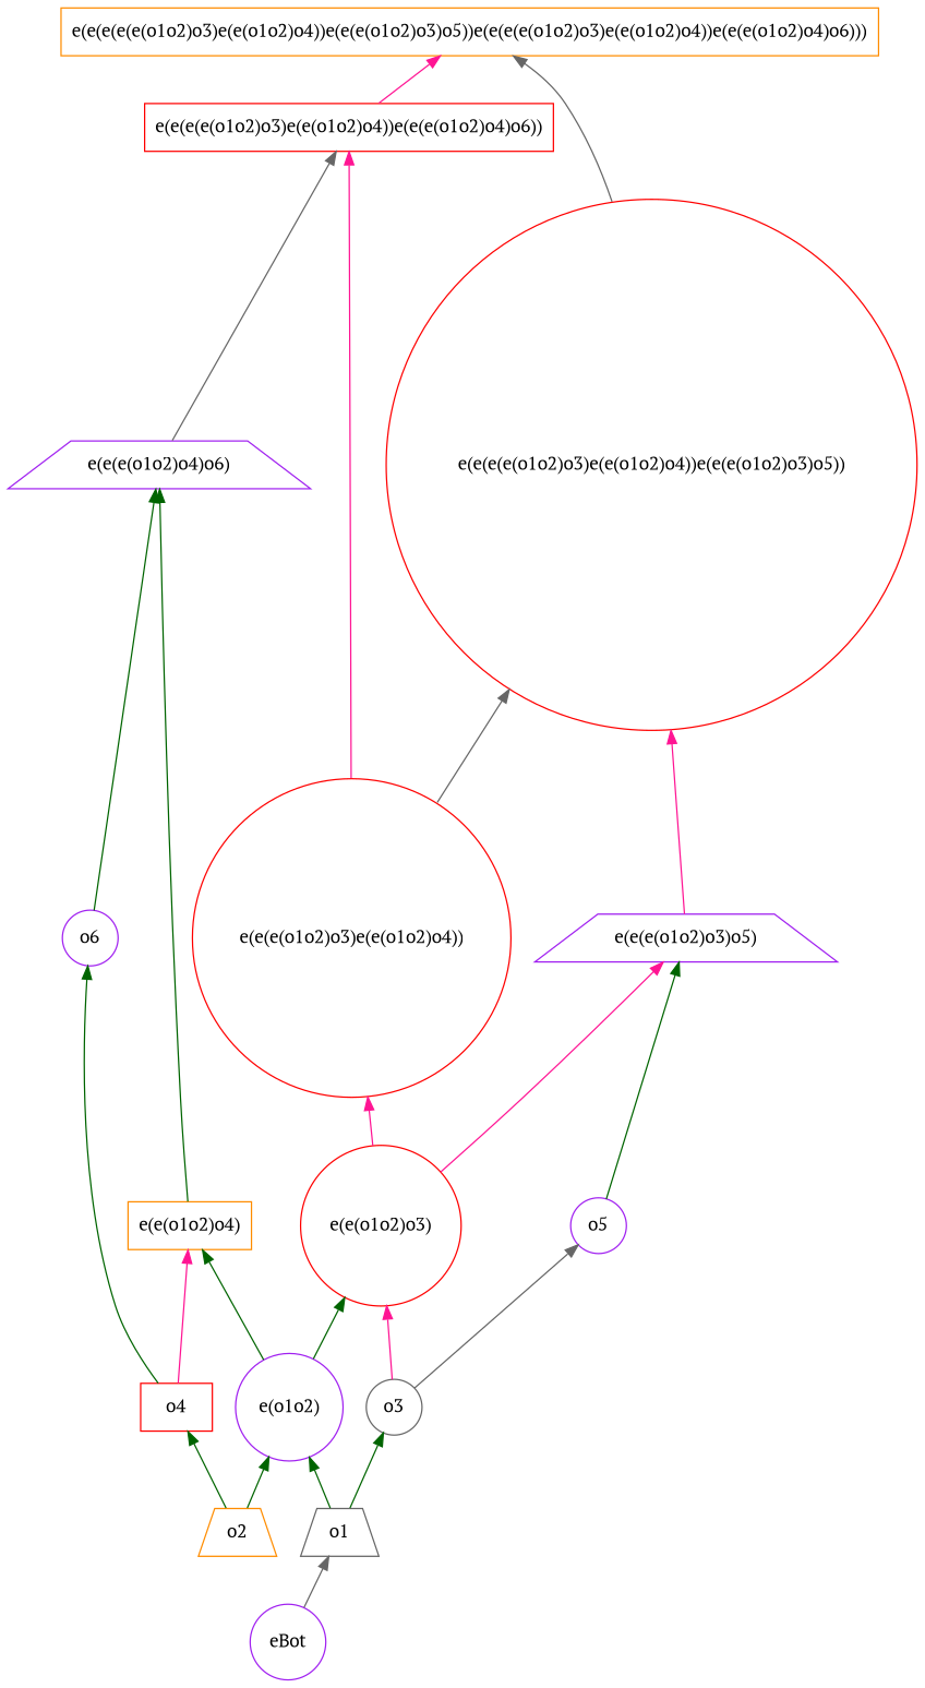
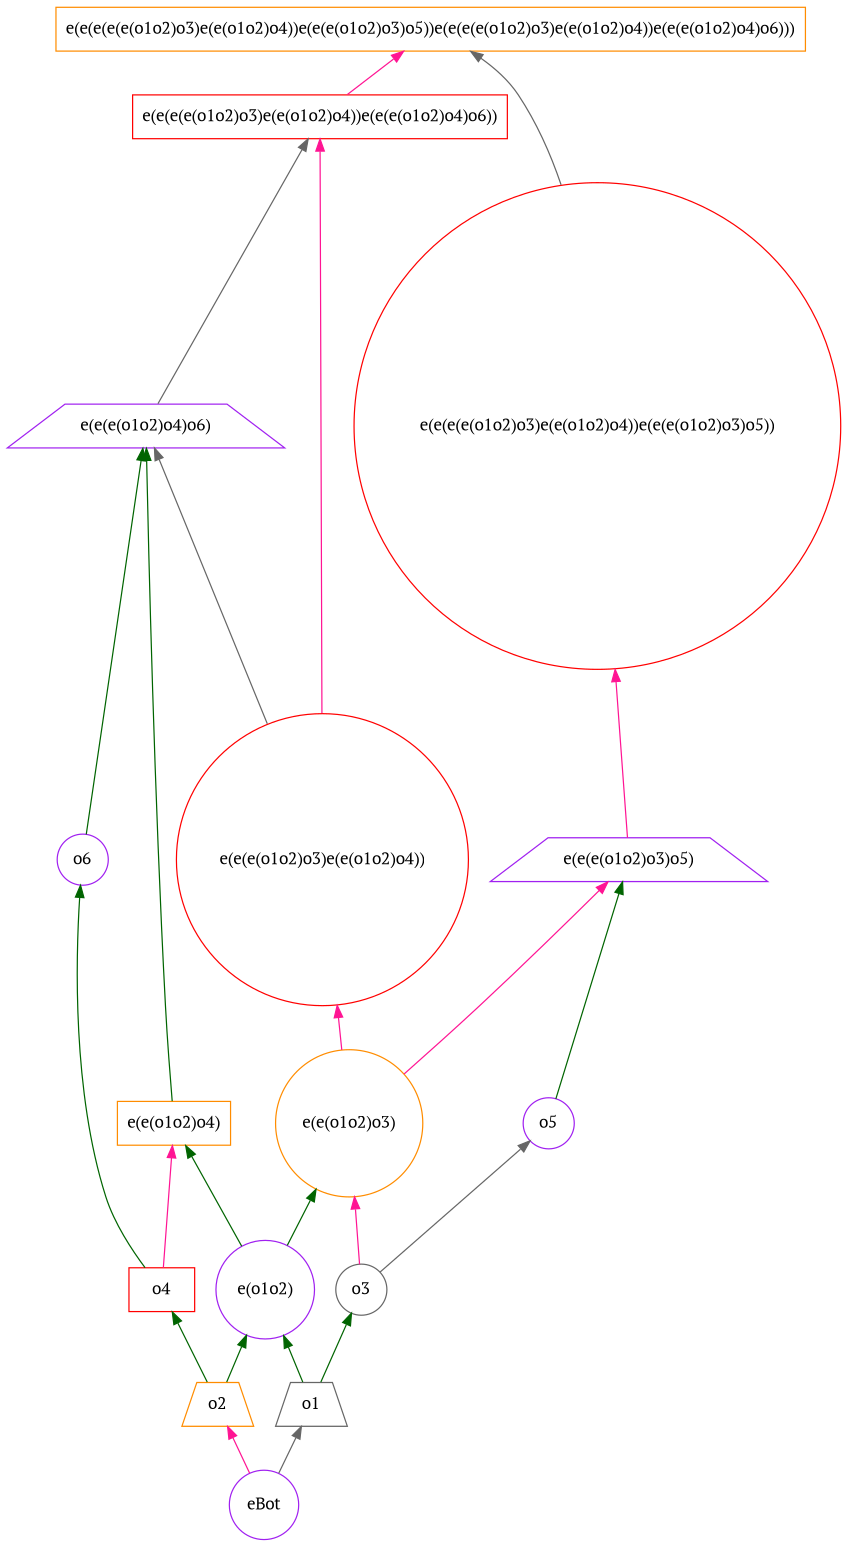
  strict digraph {
    fontname="PT Serif"
    rankdir=BT
    node [color=purple fontname="PT Serif" shape=circle]
    edge [color=darkgreen fontname="PT Serif"]
    o4 [color=red shape=box]
    "e(e(o1o2)o4)" [color=darkorange shape=box]
    o6
    "e(e(e(o1o2)o4)o6)" [shape=trapezium]
    "e(e(e(o1o2)o3)e(e(o1o2)o4))" [color=red]
    "e(e(e(e(o1o2)o3)e(e(o1o2)o4))e(e(e(o1o2)o3)o5))" [color=red]
    "e(e(e(e(o1o2)o3)e(e(o1o2)o4))e(e(e(o1o2)o4)o6))" [color=red shape=box]
    "e(e(e(e(e(o1o2)o3)e(e(o1o2)o4))e(e(e(o1o2)o3)o5))e(e(e(e(o1o2)o3)e(e(o1o2)o4))e(e(e(o1o2)o4)o6)))" [color=darkorange shape=box]
    o2 [color=darkorange shape=trapezium]
    "e(o1o2)"
-   "e(e(o1o2)o3)" [color=red]
+   "e(e(o1o2)o3)" [color=darkorange]
    o3 [color=gray40]
    o5
    "e(e(e(o1o2)o3)o5)" [shape=trapezium]
    o1 [color=gray40 shape=trapezium]
    eBot
    o4 -> "e(e(o1o2)o4)" [color=deeppink]
    o4 -> o6
    "e(e(o1o2)o4)" -> "e(e(e(o1o2)o4)o6)"
    o6 -> "e(e(e(o1o2)o4)o6)"
    "e(e(e(o1o2)o4)o6)" -> "e(e(e(e(o1o2)o3)e(e(o1o2)o4))e(e(e(o1o2)o4)o6))" [color=gray40]
-   "e(e(e(o1o2)o3)e(e(o1o2)o4))" -> "e(e(e(e(o1o2)o3)e(e(o1o2)o4))e(e(e(o1o2)o3)o5))" [color=gray40]
+   "e(e(e(o1o2)o3)e(e(o1o2)o4))" -> "e(e(e(o1o2)o4)o6)" [color=gray40]
    "e(e(e(o1o2)o3)e(e(o1o2)o4))" -> "e(e(e(e(o1o2)o3)e(e(o1o2)o4))e(e(e(o1o2)o4)o6))" [color=deeppink]
    "e(e(e(e(o1o2)o3)e(e(o1o2)o4))e(e(e(o1o2)o3)o5))" -> "e(e(e(e(e(o1o2)o3)e(e(o1o2)o4))e(e(e(o1o2)o3)o5))e(e(e(e(o1o2)o3)e(e(o1o2)o4))e(e(e(o1o2)o4)o6)))" [color=gray40]
    "e(e(e(e(o1o2)o3)e(e(o1o2)o4))e(e(e(o1o2)o4)o6))" -> "e(e(e(e(e(o1o2)o3)e(e(o1o2)o4))e(e(e(o1o2)o3)o5))e(e(e(e(o1o2)o3)e(e(o1o2)o4))e(e(e(o1o2)o4)o6)))" [color=deeppink]
    o2 -> o4
    o2 -> "e(o1o2)"
    "e(o1o2)" -> "e(e(o1o2)o4)"
    "e(o1o2)" -> "e(e(o1o2)o3)"
    "e(e(o1o2)o3)" -> "e(e(e(o1o2)o3)e(e(o1o2)o4))" [color=deeppink]
    "e(e(o1o2)o3)" -> "e(e(e(o1o2)o3)o5)" [color=deeppink]
    o3 -> "e(e(o1o2)o3)" [color=deeppink]
    o3 -> o5 [color=gray40]
    o5 -> "e(e(e(o1o2)o3)o5)"
    "e(e(e(o1o2)o3)o5)" -> "e(e(e(e(o1o2)o3)e(e(o1o2)o4))e(e(e(o1o2)o3)o5))" [color=deeppink]
    o1 -> "e(o1o2)"
    o1 -> o3
+   eBot -> o2 [color=deeppink]
    eBot -> o1 [color=gray40]
  }
